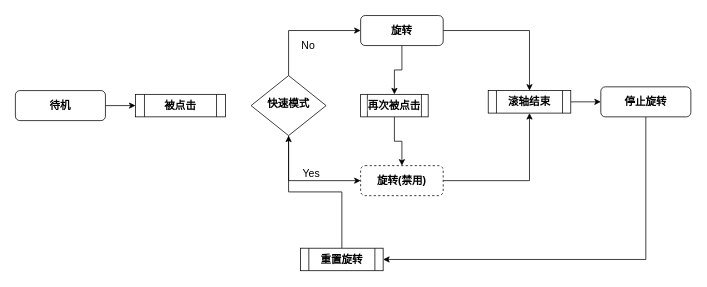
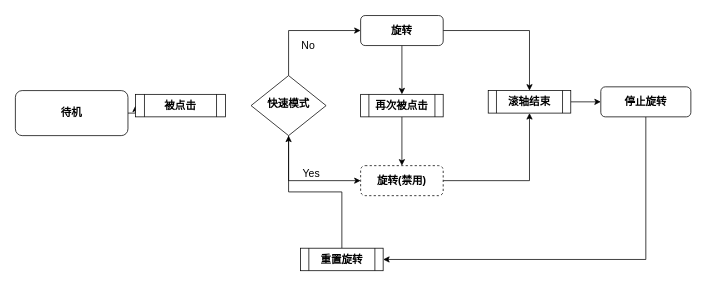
  <mxCell id="0" />
  <mxCell id="1" parent="0" />
  <mxCell id="2" style="edgeStyle=orthogonalEdgeStyle;rounded=0;orthogonalLoop=1;jettySize=auto;html=1;exitX=1;exitY=0.5;exitDx=0;exitDy=0;entryX=0;entryY=0.5;entryDx=0;entryDy=0;" edge="1" parent="1" source="3" target="12"><mxGeometry relative="1" as="geometry" /></mxCell>
- <mxCell id="3" value="待机" style="rounded=1;whiteSpace=wrap;html=1;fontSize=14;glass=0;strokeWidth=1;shadow=0;fontStyle=1" parent="1" vertex="1"><mxGeometry x="20" y="120" width="120" height="40" as="geometry" /></mxCell>
+ <mxCell id="3" value="待机" style="rounded=1;whiteSpace=wrap;html=1;fontSize=14;glass=0;strokeWidth=1;shadow=0;fontStyle=1" parent="1" vertex="1"><mxGeometry x="20" y="120" width="150" height="60" as="geometry" /></mxCell>
  <mxCell id="4" style="edgeStyle=orthogonalEdgeStyle;rounded=0;orthogonalLoop=1;jettySize=auto;html=1;exitX=0.5;exitY=1;exitDx=0;exitDy=0;entryX=0.5;entryY=0;entryDx=0;entryDy=0;" edge="1" parent="1" source="6" target="14"><mxGeometry relative="1" as="geometry" /></mxCell>
  <mxCell id="5" style="edgeStyle=orthogonalEdgeStyle;rounded=0;orthogonalLoop=1;jettySize=auto;html=1;entryX=0.5;entryY=0;entryDx=0;entryDy=0;" edge="1" parent="1" source="6" target="16"><mxGeometry relative="1" as="geometry" /></mxCell>
  <mxCell id="6" value="旋转" style="rounded=1;whiteSpace=wrap;html=1;fontSize=14;glass=0;strokeWidth=1;shadow=0;fontStyle=1" parent="1" vertex="1"><mxGeometry x="480" y="20" width="110" height="40" as="geometry" /></mxCell>
  <mxCell id="7" value="" style="edgeStyle=orthogonalEdgeStyle;rounded=0;orthogonalLoop=1;jettySize=auto;html=1;entryX=0.5;entryY=1;entryDx=0;entryDy=0;fontSize=14;fontStyle=1;exitX=1;exitY=0.5;exitDx=0;exitDy=0;" edge="1" parent="1" source="8" target="16"><mxGeometry x="0.607" y="40" relative="1" as="geometry"><mxPoint x="570" y="320" as="sourcePoint" /><mxPoint x="700" y="155" as="targetPoint" /><mxPoint as="offset" /></mxGeometry></mxCell>
  <mxCell id="8" value="旋转(禁用)" style="rounded=1;whiteSpace=wrap;html=1;fontSize=14;glass=0;strokeWidth=1;shadow=0;fontStyle=1;dashed=1;" vertex="1" parent="1"><mxGeometry x="480" y="220" width="110" height="40" as="geometry" /></mxCell>
  <mxCell id="9" value="No" style="edgeStyle=orthogonalEdgeStyle;rounded=0;orthogonalLoop=1;jettySize=auto;html=1;exitX=0.5;exitY=0;exitDx=0;exitDy=0;entryX=0;entryY=0.5;entryDx=0;entryDy=0;fontSize=14;" edge="1" parent="1" source="11" target="6"><mxGeometry x="0.102" y="-20" relative="1" as="geometry"><mxPoint as="offset" /></mxGeometry></mxCell>
  <mxCell id="10" value="Yes" style="edgeStyle=orthogonalEdgeStyle;rounded=0;orthogonalLoop=1;jettySize=auto;html=1;exitX=0.5;exitY=1;exitDx=0;exitDy=0;entryX=0;entryY=0.5;entryDx=0;entryDy=0;fontSize=14;" edge="1" parent="1" source="11" target="8"><mxGeometry x="0.148" y="10" relative="1" as="geometry"><mxPoint as="offset" /></mxGeometry></mxCell>
  <mxCell id="11" value="快速模式" style="rhombus;whiteSpace=wrap;html=1;shadow=0;fontFamily=Helvetica;fontSize=14;align=center;strokeWidth=1;spacing=6;spacingTop=-4;fontStyle=1" vertex="1" parent="1"><mxGeometry x="334" y="100" width="100" height="80" as="geometry" /></mxCell>
  <mxCell id="12" value="&lt;span style=&quot;text-wrap: nowrap; font-size: 14px; background-color: rgb(255, 255, 255);&quot;&gt;被点击&lt;/span&gt;" style="shape=process;whiteSpace=wrap;html=1;backgroundOutline=1;fontSize=14;fontStyle=1" vertex="1" parent="1"><mxGeometry x="180" y="125" width="120" height="30" as="geometry" /></mxCell>
  <mxCell id="13" style="edgeStyle=orthogonalEdgeStyle;rounded=0;orthogonalLoop=1;jettySize=auto;html=1;exitX=0.5;exitY=1;exitDx=0;exitDy=0;entryX=0.5;entryY=0;entryDx=0;entryDy=0;" edge="1" parent="1" source="14" target="8"><mxGeometry relative="1" as="geometry" /></mxCell>
- <mxCell id="14" value="&lt;span style=&quot;font-size: 14px; font-weight: 700; text-wrap: nowrap; background-color: rgb(255, 255, 255);&quot;&gt;再次被点击&lt;/span&gt;" style="shape=process;whiteSpace=wrap;html=1;backgroundOutline=1;" vertex="1" parent="1"><mxGeometry x="480" y="125" width="90" height="30" as="geometry" /></mxCell>
+ <mxCell id="14" value="&lt;span style=&quot;font-size: 14px; font-weight: 700; text-wrap: nowrap; background-color: rgb(255, 255, 255);&quot;&gt;再次被点击&lt;/span&gt;" style="shape=process;whiteSpace=wrap;html=1;backgroundOutline=1;" vertex="1" parent="1"><mxGeometry x="480" y="125" width="110" height="30" as="geometry" /></mxCell>
  <mxCell id="15" style="edgeStyle=orthogonalEdgeStyle;rounded=0;orthogonalLoop=1;jettySize=auto;html=1;exitX=1;exitY=0.5;exitDx=0;exitDy=0;entryX=0;entryY=0.5;entryDx=0;entryDy=0;" edge="1" parent="1" source="16" target="20"><mxGeometry relative="1" as="geometry" /></mxCell>
  <mxCell id="16" value="&lt;span style=&quot;font-size: 14px; text-wrap: nowrap; background-color: rgb(255, 255, 255);&quot;&gt;滚轴结束&lt;/span&gt;" style="shape=process;whiteSpace=wrap;html=1;backgroundOutline=1;fontSize=14;fontStyle=1" vertex="1" parent="1"><mxGeometry x="650" y="120" width="110" height="30" as="geometry" /></mxCell>
  <mxCell id="17" style="edgeStyle=orthogonalEdgeStyle;rounded=0;orthogonalLoop=1;jettySize=auto;html=1;" edge="1" parent="1" source="18" target="11"><mxGeometry relative="1" as="geometry" /></mxCell>
  <mxCell id="18" value="&lt;span style=&quot;text-wrap: nowrap; background-color: rgb(255, 255, 255);&quot;&gt;重置旋转&lt;/span&gt;" style="shape=process;whiteSpace=wrap;html=1;backgroundOutline=1;fontSize=14;fontStyle=1" vertex="1" parent="1"><mxGeometry x="400" y="330" width="110" height="30" as="geometry" /></mxCell>
  <mxCell id="19" style="edgeStyle=orthogonalEdgeStyle;rounded=0;orthogonalLoop=1;jettySize=auto;html=1;exitX=0.5;exitY=1;exitDx=0;exitDy=0;entryX=1;entryY=0.5;entryDx=0;entryDy=0;" edge="1" parent="1" source="20" target="18"><mxGeometry relative="1" as="geometry" /></mxCell>
  <mxCell id="20" value="停止旋转" style="rounded=1;whiteSpace=wrap;html=1;fontSize=14;glass=0;strokeWidth=1;shadow=0;fontStyle=1" vertex="1" parent="1"><mxGeometry x="800" y="115" width="120" height="40" as="geometry" /></mxCell>
